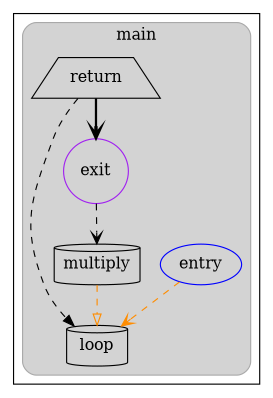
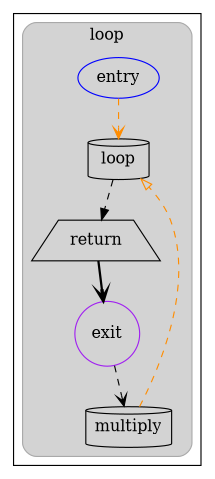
  strict digraph {
    compound=true
    node [shape=cylinder]
    edge [arrowhead=vee color=black style=dashed]
    n1 [color=blue label=entry rank=source shape=ellipse]
    n2 [label=loop]
    n3 [label=multiply]
    n4 [label=return shape=trapezium]
    n5 [color=purple label=exit rank=sink shape=circle]
    subgraph cluster_1 {
      subgraph cluster_2 {
        bgcolor=lightgray
        color=darkgray
-       label=main
+       label=loop
        style=rounded
        n1
        n2
        n3
        n4
        n5
      }
    }
    n1 -> n2 [color=darkorange]
-   n4 -> n2 [arrowhead=normal]
+   n2 -> n4 [arrowhead=normal]
    n3 -> n2 [arrowhead=onormal color=darkorange]
    n4 -> n5 [style=bold]
    n5 -> n3
  }
